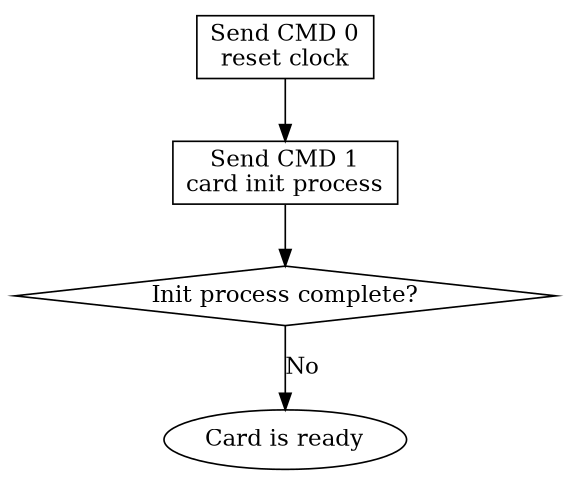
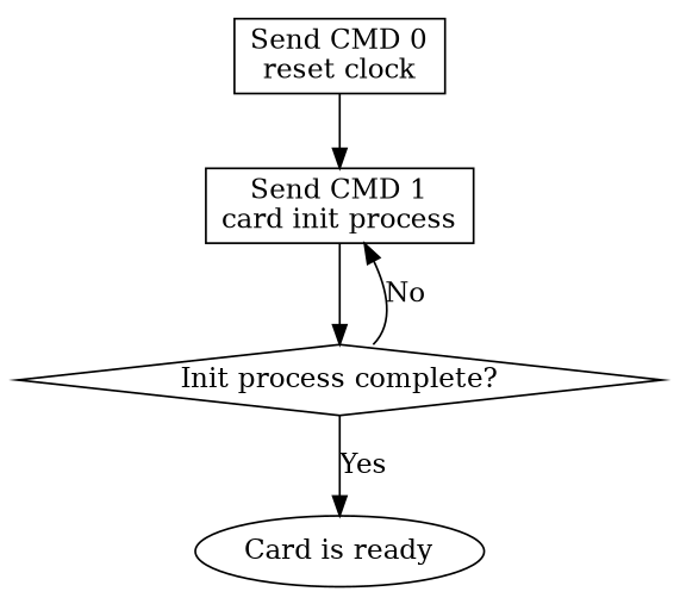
  digraph {
    splines=true
    node [shape=record]
    edge [weight=2]
    n1 [label="<b>Send CMD 0\nreset clock"]
    n2 [label="Send CMD 1\ncard init process"]
    n3 [label="Init process complete?" shape=diamond]
    n4 [label="Card is ready" shape=ellipse]
    n1 -> n2
    n2 -> n3 [headport=n]
-   n3 -> n4 [label=No tailport=s]
+   n3 -> n2 [label=No tailport=ne weight=1]
+   n3 -> n4 [label=Yes tailport=s]
  }
